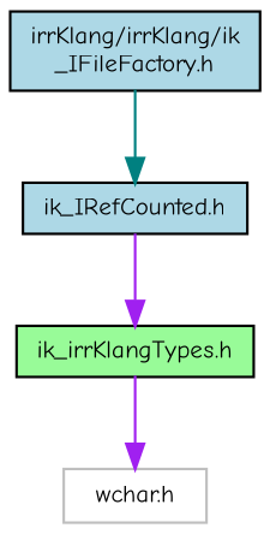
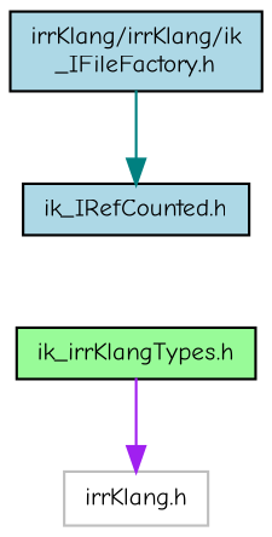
  digraph {
    fontname="Comic Neue"
    node [color=black fillcolor=lightblue fontname="Comic Neue" fontsize=10 shape=record style=filled]
    edge [color=purple fontname="Comic Neue" fontsize=10 labelfontname=Helvetica labelfontsize=10 style=solid]
    n1 [fontcolor=black height=0.2 label="irrKlang/irrKlang/ik\l_IFileFactory.h" width=0.4]
    n2 [height=0.2 label="ik_IRefCounted.h" width=0.4]
    n3 [fillcolor=palegreen height=0.2 label="ik_irrKlangTypes.h" width=0.4]
-   n4 [color=grey75 fillcolor=white height=0.2 label="wchar.h" width=0.4]
+   n4 [color=grey75 fillcolor=white height=0.2 label="irrKlang.h" width=0.4]
    n1 -> n2 [color=teal]
-   n2 -> n3
    n3 -> n4
  }
